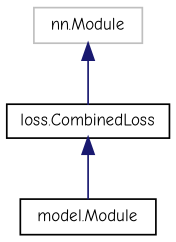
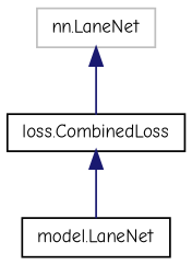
  digraph {
    fontname="Comic Neue"
    rankdir=TB
    node [color=black fillcolor=white fontname="Comic Neue" fontsize=10 shape=record style=filled]
    edge [color=midnightblue dir=back fontname="Comic Neue" fontsize=10 labelfontname=Helvetica labelfontsize=10 style=solid]
-   n1 [color=grey75 height=0.2 label="nn.Module" width=0.4]
+   n1 [color=grey75 height=0.2 label="nn.LaneNet" width=0.4]
    n2 [height=0.2 label="loss.CombinedLoss" width=0.4]
-   n3 [height=0.2 label="model.Module" width=0.4]
+   n3 [height=0.2 label="model.LaneNet" width=0.4]
    n1 -> n2
    n2 -> n3
  }
